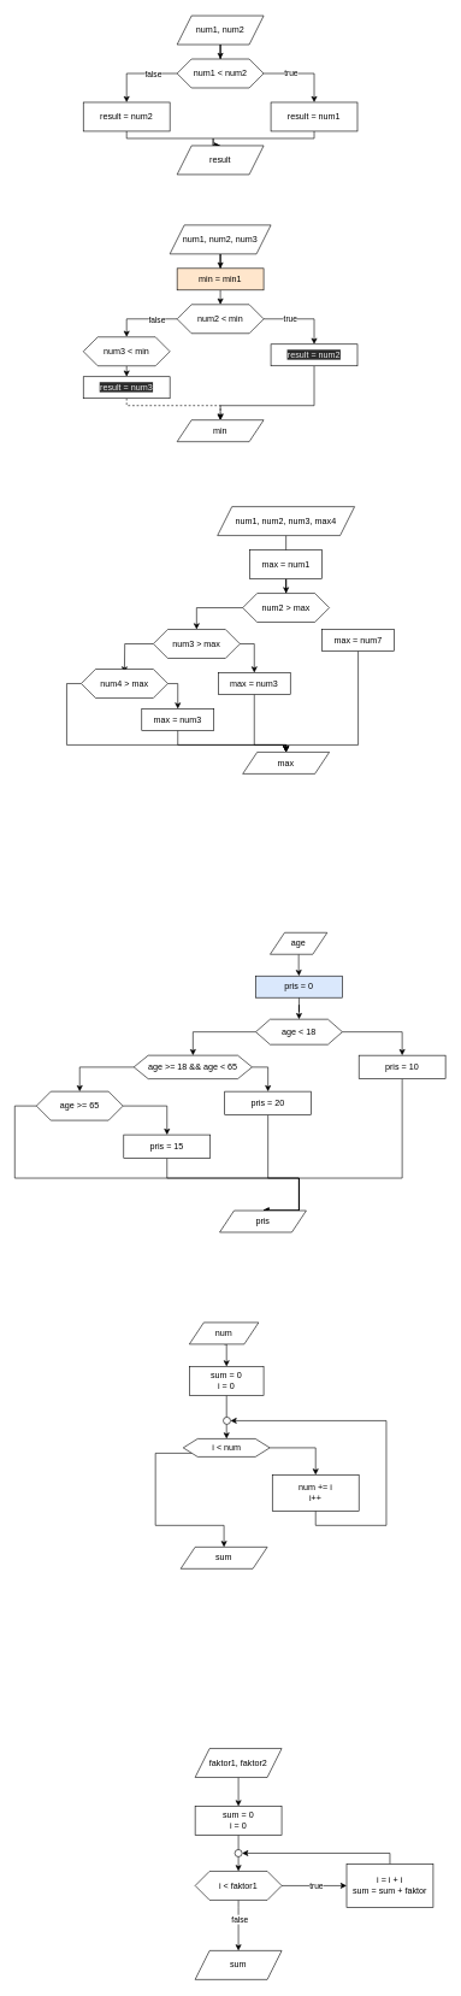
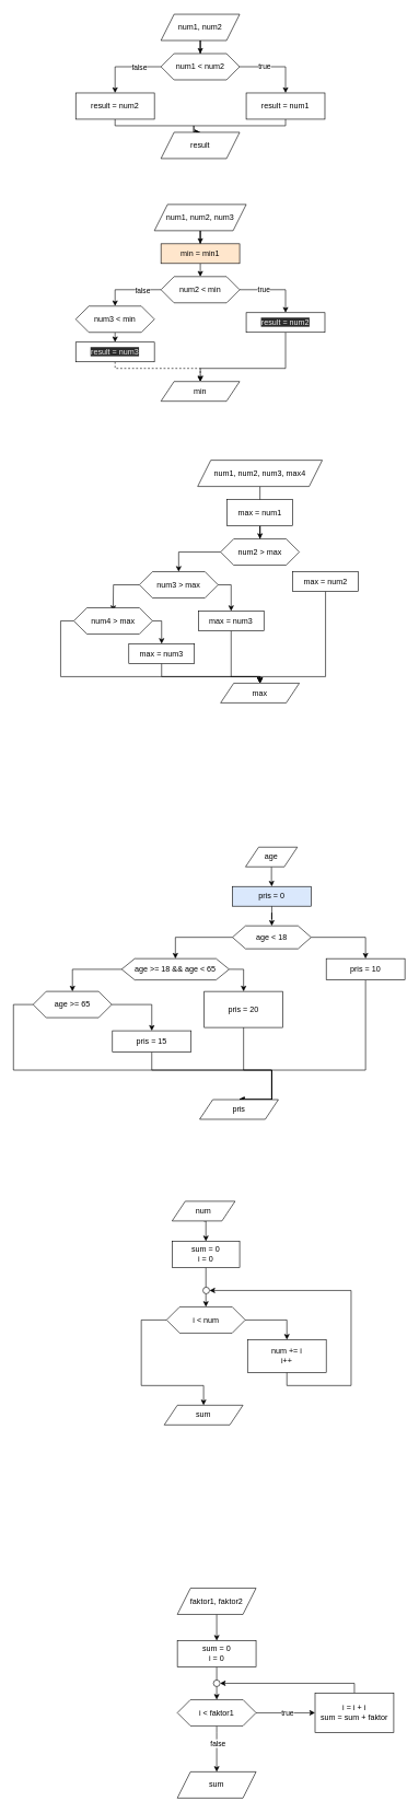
  <mxCell id="0" />
  <mxCell id="1" parent="0" />
  <mxCell id="2" style="edgeStyle=orthogonalEdgeStyle;rounded=0;orthogonalLoop=1;jettySize=auto;html=1;" parent="1" source="3" edge="1"><mxGeometry relative="1" as="geometry"><mxPoint x="396" y="780" as="targetPoint" /></mxGeometry></mxCell>
  <mxCell id="3" value="num1, num2, num3, max4" style="shape=parallelogram;perimeter=parallelogramPerimeter;whiteSpace=wrap;html=1;fixedSize=1;" parent="1" vertex="1"><mxGeometry x="301" y="700" width="190" height="40" as="geometry" /></mxCell>
  <mxCell id="4" style="edgeStyle=orthogonalEdgeStyle;rounded=0;orthogonalLoop=1;jettySize=auto;html=1;" parent="1" source="5" target="7" edge="1"><mxGeometry relative="1" as="geometry" /></mxCell>
  <mxCell id="5" value="max = num1" style="rounded=0;whiteSpace=wrap;html=1;" parent="1" vertex="1"><mxGeometry x="346" y="760" width="100" height="40" as="geometry" /></mxCell>
  <mxCell id="6" value="" style="edgeStyle=orthogonalEdgeStyle;rounded=0;orthogonalLoop=1;jettySize=auto;html=1;" parent="1" source="7" target="54" edge="1"><mxGeometry relative="1" as="geometry" /></mxCell>
  <mxCell id="7" value="num2 &amp;gt; max" style="shape=hexagon;perimeter=hexagonPerimeter2;whiteSpace=wrap;html=1;fixedSize=1;" parent="1" vertex="1"><mxGeometry x="336" y="820" width="120" height="40" as="geometry" /></mxCell>
  <mxCell id="8" style="edgeStyle=orthogonalEdgeStyle;rounded=0;orthogonalLoop=1;jettySize=auto;html=1;exitX=0.5;exitY=1;exitDx=0;exitDy=0;entryX=0.5;entryY=0;entryDx=0;entryDy=0;" edge="1" parent="1" source="9" target="62"><mxGeometry relative="1" as="geometry"><Array as="points"><mxPoint x="496" y="1030" /><mxPoint x="396" y="1030" /></Array></mxGeometry></mxCell>
- <mxCell id="9" value="max = num7" style="rounded=0;whiteSpace=wrap;html=1;" parent="1" vertex="1"><mxGeometry x="446" y="870" width="100" height="30" as="geometry" /></mxCell>
+ <mxCell id="9" value="max = num2" style="rounded=0;whiteSpace=wrap;html=1;" parent="1" vertex="1"><mxGeometry x="446" y="870" width="100" height="30" as="geometry" /></mxCell>
  <mxCell id="10" value="" style="edgeStyle=orthogonalEdgeStyle;rounded=0;orthogonalLoop=1;jettySize=auto;html=1;" parent="1" source="11" target="13" edge="1"><mxGeometry relative="1" as="geometry" /></mxCell>
  <mxCell id="11" value="faktor1, faktor2" style="shape=parallelogram;perimeter=parallelogramPerimeter;whiteSpace=wrap;html=1;fixedSize=1;" parent="1" vertex="1"><mxGeometry x="270" y="2420" width="120" height="40" as="geometry" /></mxCell>
  <mxCell id="12" value="" style="edgeStyle=orthogonalEdgeStyle;rounded=0;orthogonalLoop=1;jettySize=auto;html=1;" parent="1" source="13" target="18" edge="1"><mxGeometry relative="1" as="geometry" /></mxCell>
  <mxCell id="13" value="sum = 0&lt;br&gt;i = 0" style="whiteSpace=wrap;html=1;" parent="1" vertex="1"><mxGeometry x="270" y="2500" width="120" height="40" as="geometry" /></mxCell>
  <mxCell id="14" value="" style="edgeStyle=orthogonalEdgeStyle;rounded=0;orthogonalLoop=1;jettySize=auto;html=1;" parent="1" source="18" target="20" edge="1"><mxGeometry relative="1" as="geometry" /></mxCell>
  <mxCell id="15" value="true" style="edgeLabel;html=1;align=center;verticalAlign=middle;resizable=0;points=[];" parent="14" vertex="1" connectable="0"><mxGeometry x="0.052" relative="1" as="geometry"><mxPoint as="offset" /></mxGeometry></mxCell>
  <mxCell id="16" value="" style="edgeStyle=orthogonalEdgeStyle;rounded=0;orthogonalLoop=1;jettySize=auto;html=1;" parent="1" source="18" target="22" edge="1"><mxGeometry relative="1" as="geometry"><Array as="points"><mxPoint x="330" y="2640" /><mxPoint x="330" y="2640" /></Array></mxGeometry></mxCell>
  <mxCell id="17" value="false" style="edgeLabel;html=1;align=center;verticalAlign=middle;resizable=0;points=[];" parent="16" vertex="1" connectable="0"><mxGeometry x="-0.256" y="1" relative="1" as="geometry"><mxPoint as="offset" /></mxGeometry></mxCell>
  <mxCell id="18" value="i &amp;lt; faktor1" style="shape=hexagon;perimeter=hexagonPerimeter2;whiteSpace=wrap;html=1;fixedSize=1;" parent="1" vertex="1"><mxGeometry x="270" y="2590" width="120" height="40" as="geometry" /></mxCell>
  <mxCell id="19" style="edgeStyle=orthogonalEdgeStyle;rounded=0;orthogonalLoop=1;jettySize=auto;html=1;exitX=0.5;exitY=0;exitDx=0;exitDy=0;entryX=1;entryY=0.5;entryDx=0;entryDy=0;" parent="1" source="20" target="21" edge="1"><mxGeometry relative="1" as="geometry"><Array as="points"><mxPoint x="540" y="2565" /></Array></mxGeometry></mxCell>
  <mxCell id="20" value="i = i + i&lt;br&gt;sum = sum + faktor" style="whiteSpace=wrap;html=1;" parent="1" vertex="1"><mxGeometry x="480" y="2580" width="120" height="60" as="geometry" /></mxCell>
  <mxCell id="21" value="" style="ellipse;whiteSpace=wrap;html=1;aspect=fixed;" parent="1" vertex="1"><mxGeometry x="325" y="2560" width="10" height="10" as="geometry" /></mxCell>
  <mxCell id="22" value="sum" style="shape=parallelogram;perimeter=parallelogramPerimeter;whiteSpace=wrap;html=1;fixedSize=1;" parent="1" vertex="1"><mxGeometry x="270" y="2700" width="120" height="40" as="geometry" /></mxCell>
  <mxCell id="23" value="" style="edgeStyle=orthogonalEdgeStyle;rounded=0;orthogonalLoop=1;jettySize=auto;html=1;" parent="1" source="24" target="29" edge="1"><mxGeometry relative="1" as="geometry" /></mxCell>
  <mxCell id="24" value="num1, num2" style="shape=parallelogram;perimeter=parallelogramPerimeter;whiteSpace=wrap;html=1;fixedSize=1;" parent="1" vertex="1"><mxGeometry x="245" y="20" width="120" height="40" as="geometry" /></mxCell>
  <mxCell id="25" value="" style="edgeStyle=orthogonalEdgeStyle;rounded=0;orthogonalLoop=1;jettySize=auto;html=1;" parent="1" source="29" target="31" edge="1"><mxGeometry relative="1" as="geometry" /></mxCell>
  <mxCell id="26" value="true" style="edgeLabel;html=1;align=center;verticalAlign=middle;resizable=0;points=[];" parent="25" vertex="1" connectable="0"><mxGeometry x="-0.323" y="1" relative="1" as="geometry"><mxPoint as="offset" /></mxGeometry></mxCell>
  <mxCell id="27" style="edgeStyle=orthogonalEdgeStyle;rounded=0;orthogonalLoop=1;jettySize=auto;html=1;exitX=0;exitY=0.5;exitDx=0;exitDy=0;entryX=0.5;entryY=0;entryDx=0;entryDy=0;" parent="1" source="29" target="33" edge="1"><mxGeometry relative="1" as="geometry" /></mxCell>
  <mxCell id="28" value="false" style="edgeLabel;html=1;align=center;verticalAlign=middle;resizable=0;points=[];" parent="27" vertex="1" connectable="0"><mxGeometry x="-0.383" y="1" relative="1" as="geometry"><mxPoint as="offset" /></mxGeometry></mxCell>
  <mxCell id="29" value="num1 &amp;lt; num2" style="shape=hexagon;perimeter=hexagonPerimeter2;whiteSpace=wrap;html=1;fixedSize=1;" parent="1" vertex="1"><mxGeometry x="245" y="80" width="120" height="40" as="geometry" /></mxCell>
  <mxCell id="30" style="edgeStyle=orthogonalEdgeStyle;rounded=0;orthogonalLoop=1;jettySize=auto;html=1;exitX=0.5;exitY=1;exitDx=0;exitDy=0;entryX=0.5;entryY=0;entryDx=0;entryDy=0;" parent="1" source="31" target="34" edge="1"><mxGeometry relative="1" as="geometry"><mxPoint x="295" y="260" as="targetPoint" /><Array as="points"><mxPoint x="435" y="190" /><mxPoint x="295" y="190" /><mxPoint x="295" y="200" /></Array></mxGeometry></mxCell>
  <mxCell id="31" value="result = num1" style="whiteSpace=wrap;html=1;" parent="1" vertex="1"><mxGeometry x="375" y="140" width="120" height="40" as="geometry" /></mxCell>
  <mxCell id="32" style="edgeStyle=orthogonalEdgeStyle;rounded=0;orthogonalLoop=1;jettySize=auto;html=1;entryX=0.5;entryY=0;entryDx=0;entryDy=0;" parent="1" source="33" target="34" edge="1"><mxGeometry relative="1" as="geometry"><Array as="points"><mxPoint x="175" y="190" /><mxPoint x="295" y="190" /><mxPoint x="295" y="200" /></Array></mxGeometry></mxCell>
  <mxCell id="33" value="result = num2" style="whiteSpace=wrap;html=1;" parent="1" vertex="1"><mxGeometry x="115" y="140" width="120" height="40" as="geometry" /></mxCell>
  <mxCell id="34" value="result" style="shape=parallelogram;perimeter=parallelogramPerimeter;whiteSpace=wrap;html=1;fixedSize=1;" parent="1" vertex="1"><mxGeometry x="245" y="200" width="120" height="40" as="geometry" /></mxCell>
  <mxCell id="35" style="edgeStyle=orthogonalEdgeStyle;rounded=0;orthogonalLoop=1;jettySize=auto;html=1;entryX=0.5;entryY=0;entryDx=0;entryDy=0;" parent="1" source="36" target="44" edge="1"><mxGeometry relative="1" as="geometry" /></mxCell>
  <mxCell id="36" value="num1, num2, num3" style="shape=parallelogram;perimeter=parallelogramPerimeter;whiteSpace=wrap;html=1;fixedSize=1;" parent="1" vertex="1"><mxGeometry x="235" y="310" width="140" height="40" as="geometry" /></mxCell>
  <mxCell id="37" value="" style="edgeStyle=orthogonalEdgeStyle;rounded=0;orthogonalLoop=1;jettySize=auto;html=1;entryX=0.5;entryY=0;entryDx=0;entryDy=0;" parent="1" source="41" target="48" edge="1"><mxGeometry relative="1" as="geometry"><mxPoint x="435" y="470" as="targetPoint" /></mxGeometry></mxCell>
  <mxCell id="38" value="true" style="edgeLabel;html=1;align=center;verticalAlign=middle;resizable=0;points=[];" parent="37" vertex="1" connectable="0"><mxGeometry x="-0.323" y="1" relative="1" as="geometry"><mxPoint as="offset" /></mxGeometry></mxCell>
  <mxCell id="39" style="edgeStyle=orthogonalEdgeStyle;rounded=0;orthogonalLoop=1;jettySize=auto;html=1;exitX=0;exitY=0.5;exitDx=0;exitDy=0;entryX=0.5;entryY=0;entryDx=0;entryDy=0;" parent="1" source="41" target="46" edge="1"><mxGeometry relative="1" as="geometry"><mxPoint x="175" y="470" as="targetPoint" /></mxGeometry></mxCell>
  <mxCell id="40" value="false" style="edgeLabel;html=1;align=center;verticalAlign=middle;resizable=0;points=[];" parent="39" vertex="1" connectable="0"><mxGeometry x="-0.383" y="1" relative="1" as="geometry"><mxPoint as="offset" /></mxGeometry></mxCell>
  <mxCell id="41" value="num2 &amp;lt; min" style="shape=hexagon;perimeter=hexagonPerimeter2;whiteSpace=wrap;html=1;fixedSize=1;" parent="1" vertex="1"><mxGeometry x="245" y="420" width="120" height="40" as="geometry" /></mxCell>
  <mxCell id="42" style="edgeStyle=orthogonalEdgeStyle;rounded=0;orthogonalLoop=1;jettySize=auto;html=1;exitX=0.5;exitY=1;exitDx=0;exitDy=0;" parent="1" edge="1"><mxGeometry relative="1" as="geometry"><mxPoint x="175" y="510" as="sourcePoint" /><mxPoint x="175" y="510" as="targetPoint" /></mxGeometry></mxCell>
  <mxCell id="43" style="edgeStyle=orthogonalEdgeStyle;rounded=0;orthogonalLoop=1;jettySize=auto;html=1;exitX=0.5;exitY=1;exitDx=0;exitDy=0;entryX=0.5;entryY=0;entryDx=0;entryDy=0;" parent="1" source="44" target="41" edge="1"><mxGeometry relative="1" as="geometry" /></mxCell>
  <mxCell id="44" value="min = min1" style="rounded=0;whiteSpace=wrap;html=1;fillColor=#ffe6cc;" parent="1" vertex="1"><mxGeometry x="245" y="370" width="120" height="30" as="geometry" /></mxCell>
  <mxCell id="45" style="edgeStyle=orthogonalEdgeStyle;rounded=0;orthogonalLoop=1;jettySize=auto;html=1;exitX=0.5;exitY=1;exitDx=0;exitDy=0;entryX=0.5;entryY=0;entryDx=0;entryDy=0;" parent="1" source="46" target="50" edge="1"><mxGeometry relative="1" as="geometry" /></mxCell>
  <mxCell id="46" value="num3 &amp;lt; min" style="shape=hexagon;perimeter=hexagonPerimeter2;whiteSpace=wrap;html=1;fixedSize=1;" parent="1" vertex="1"><mxGeometry x="115" y="465" width="120" height="40" as="geometry" /></mxCell>
  <mxCell id="47" style="edgeStyle=orthogonalEdgeStyle;rounded=0;orthogonalLoop=1;jettySize=auto;html=1;entryX=0.5;entryY=0;entryDx=0;entryDy=0;" parent="1" source="48" target="51" edge="1"><mxGeometry relative="1" as="geometry"><Array as="points"><mxPoint x="435" y="560" /><mxPoint x="305" y="560" /></Array></mxGeometry></mxCell>
  <mxCell id="48" value="&lt;span style=&quot;color: rgb(240 , 240 , 240) ; font-family: &amp;#34;helvetica&amp;#34; ; font-size: 12px ; font-style: normal ; font-weight: 400 ; letter-spacing: normal ; text-align: center ; text-indent: 0px ; text-transform: none ; word-spacing: 0px ; background-color: rgb(42 , 42 , 42) ; display: inline ; float: none&quot;&gt;result = num2&lt;/span&gt;" style="rounded=0;whiteSpace=wrap;html=1;" parent="1" vertex="1"><mxGeometry x="375" y="475" width="120" height="30" as="geometry" /></mxCell>
  <mxCell id="49" style="edgeStyle=orthogonalEdgeStyle;rounded=0;orthogonalLoop=1;jettySize=auto;html=1;entryX=0.5;entryY=0;entryDx=0;entryDy=0;dashed=1;" parent="1" source="50" target="51" edge="1"><mxGeometry relative="1" as="geometry"><Array as="points"><mxPoint x="175" y="560" /><mxPoint x="305" y="560" /></Array></mxGeometry></mxCell>
  <mxCell id="50" value="&lt;span style=&quot;color: rgb(240 , 240 , 240) ; font-family: &amp;#34;helvetica&amp;#34; ; font-size: 12px ; font-style: normal ; font-weight: 400 ; letter-spacing: normal ; text-align: center ; text-indent: 0px ; text-transform: none ; word-spacing: 0px ; background-color: rgb(42 , 42 , 42) ; display: inline ; float: none&quot;&gt;result = num3&lt;/span&gt;" style="rounded=0;whiteSpace=wrap;html=1;" parent="1" vertex="1"><mxGeometry x="115" y="520" width="120" height="30" as="geometry" /></mxCell>
  <mxCell id="51" value="min" style="shape=parallelogram;perimeter=parallelogramPerimeter;whiteSpace=wrap;html=1;fixedSize=1;" parent="1" vertex="1"><mxGeometry x="245" y="580" width="120" height="30" as="geometry" /></mxCell>
  <mxCell id="52" style="edgeStyle=orthogonalEdgeStyle;rounded=0;orthogonalLoop=1;jettySize=auto;html=1;entryX=0.5;entryY=0;entryDx=0;entryDy=0;" edge="1" parent="1" source="54" target="56"><mxGeometry relative="1" as="geometry"><Array as="points"><mxPoint x="352" y="890" /></Array></mxGeometry></mxCell>
  <mxCell id="53" style="edgeStyle=orthogonalEdgeStyle;rounded=0;orthogonalLoop=1;jettySize=auto;html=1;" edge="1" parent="1" source="54"><mxGeometry relative="1" as="geometry"><mxPoint x="172" y="930" as="targetPoint" /></mxGeometry></mxCell>
  <mxCell id="54" value="num3 &amp;gt; max" style="shape=hexagon;perimeter=hexagonPerimeter2;whiteSpace=wrap;html=1;fixedSize=1;" parent="1" vertex="1"><mxGeometry x="212" y="870" width="120" height="40" as="geometry" /></mxCell>
  <mxCell id="55" style="edgeStyle=orthogonalEdgeStyle;rounded=0;orthogonalLoop=1;jettySize=auto;html=1;entryX=0.5;entryY=0;entryDx=0;entryDy=0;" edge="1" parent="1" source="56" target="62"><mxGeometry relative="1" as="geometry"><Array as="points"><mxPoint x="352" y="1030" /><mxPoint x="396" y="1030" /></Array></mxGeometry></mxCell>
  <mxCell id="56" value="max = num3" style="rounded=0;whiteSpace=wrap;html=1;" vertex="1" parent="1"><mxGeometry x="302" y="930" width="100" height="30" as="geometry" /></mxCell>
  <mxCell id="57" style="edgeStyle=orthogonalEdgeStyle;rounded=0;orthogonalLoop=1;jettySize=auto;html=1;entryX=0.5;entryY=0;entryDx=0;entryDy=0;" edge="1" parent="1" source="59" target="61"><mxGeometry relative="1" as="geometry"><Array as="points"><mxPoint x="246" y="945" /></Array></mxGeometry></mxCell>
  <mxCell id="58" style="edgeStyle=orthogonalEdgeStyle;rounded=0;orthogonalLoop=1;jettySize=auto;html=1;entryX=0.5;entryY=0;entryDx=0;entryDy=0;" edge="1" parent="1" source="59" target="62"><mxGeometry relative="1" as="geometry"><mxPoint x="282" y="1070" as="targetPoint" /><Array as="points"><mxPoint x="92" y="945" /><mxPoint x="92" y="1030" /><mxPoint x="396" y="1030" /></Array></mxGeometry></mxCell>
  <mxCell id="59" value="num4 &amp;gt; max" style="shape=hexagon;perimeter=hexagonPerimeter2;whiteSpace=wrap;html=1;fixedSize=1;" vertex="1" parent="1"><mxGeometry x="112" y="925" width="120" height="40" as="geometry" /></mxCell>
  <mxCell id="60" style="edgeStyle=orthogonalEdgeStyle;rounded=0;orthogonalLoop=1;jettySize=auto;html=1;entryX=0.5;entryY=0;entryDx=0;entryDy=0;" edge="1" parent="1" source="61" target="62"><mxGeometry relative="1" as="geometry"><mxPoint x="272" y="1060" as="targetPoint" /><Array as="points"><mxPoint x="246" y="1030" /><mxPoint x="396" y="1030" /></Array></mxGeometry></mxCell>
  <mxCell id="61" value="max = num3" style="rounded=0;whiteSpace=wrap;html=1;" vertex="1" parent="1"><mxGeometry x="196" y="980" width="100" height="30" as="geometry" /></mxCell>
  <mxCell id="62" value="max" style="shape=parallelogram;perimeter=parallelogramPerimeter;whiteSpace=wrap;html=1;fixedSize=1;" vertex="1" parent="1"><mxGeometry x="336" y="1040" width="120" height="30" as="geometry" /></mxCell>
  <mxCell id="63" value="" style="edgeStyle=orthogonalEdgeStyle;rounded=0;orthogonalLoop=1;jettySize=auto;html=1;" edge="1" parent="1" source="64" target="66"><mxGeometry relative="1" as="geometry" /></mxCell>
  <mxCell id="64" value="age" style="shape=parallelogram;perimeter=parallelogramPerimeter;whiteSpace=wrap;html=1;fixedSize=1;" vertex="1" parent="1"><mxGeometry x="374" y="1290" width="79" height="30" as="geometry" /></mxCell>
  <mxCell id="65" value="" style="edgeStyle=orthogonalEdgeStyle;rounded=0;orthogonalLoop=1;jettySize=auto;html=1;" edge="1" parent="1" source="66" target="69"><mxGeometry relative="1" as="geometry" /></mxCell>
  <mxCell id="66" value="pris = 0" style="whiteSpace=wrap;html=1;fillColor=#dae8fc;" vertex="1" parent="1"><mxGeometry x="354" y="1350" width="120" height="30" as="geometry" /></mxCell>
  <mxCell id="67" value="" style="edgeStyle=orthogonalEdgeStyle;rounded=0;orthogonalLoop=1;jettySize=auto;html=1;" edge="1" parent="1" source="69" target="71"><mxGeometry relative="1" as="geometry" /></mxCell>
  <mxCell id="68" value="" style="edgeStyle=orthogonalEdgeStyle;rounded=0;orthogonalLoop=1;jettySize=auto;html=1;" edge="1" parent="1" source="69" target="74"><mxGeometry relative="1" as="geometry" /></mxCell>
  <mxCell id="69" value="age &amp;lt; 18" style="shape=hexagon;perimeter=hexagonPerimeter2;whiteSpace=wrap;html=1;fixedSize=1;" vertex="1" parent="1"><mxGeometry x="354" y="1410" width="120" height="35" as="geometry" /></mxCell>
  <mxCell id="70" style="edgeStyle=orthogonalEdgeStyle;rounded=0;orthogonalLoop=1;jettySize=auto;html=1;exitX=0.5;exitY=1;exitDx=0;exitDy=0;entryX=0.5;entryY=0;entryDx=0;entryDy=0;" edge="1" parent="1" source="71" target="82"><mxGeometry relative="1" as="geometry"><Array as="points"><mxPoint x="557" y="1630" /><mxPoint x="414" y="1630" /></Array></mxGeometry></mxCell>
  <mxCell id="71" value="pris = 10" style="whiteSpace=wrap;html=1;" vertex="1" parent="1"><mxGeometry x="497" y="1460" width="120" height="32.5" as="geometry" /></mxCell>
  <mxCell id="72" style="edgeStyle=orthogonalEdgeStyle;rounded=0;orthogonalLoop=1;jettySize=auto;html=1;exitX=1;exitY=0.5;exitDx=0;exitDy=0;entryX=0.5;entryY=0;entryDx=0;entryDy=0;" edge="1" parent="1" source="74" target="76"><mxGeometry relative="1" as="geometry" /></mxCell>
  <mxCell id="73" style="edgeStyle=orthogonalEdgeStyle;rounded=0;orthogonalLoop=1;jettySize=auto;html=1;entryX=0.5;entryY=0;entryDx=0;entryDy=0;" edge="1" parent="1" source="74" target="79"><mxGeometry relative="1" as="geometry" /></mxCell>
  <mxCell id="74" value="age &amp;gt;= 18 &amp;amp;&amp;amp; age &amp;lt; 65" style="shape=hexagon;perimeter=hexagonPerimeter2;whiteSpace=wrap;html=1;fixedSize=1;" vertex="1" parent="1"><mxGeometry x="185" y="1460" width="164" height="32.5" as="geometry" /></mxCell>
  <mxCell id="75" style="edgeStyle=orthogonalEdgeStyle;rounded=0;orthogonalLoop=1;jettySize=auto;html=1;exitX=0.5;exitY=1;exitDx=0;exitDy=0;entryX=0.5;entryY=0;entryDx=0;entryDy=0;" edge="1" parent="1" source="76" target="82"><mxGeometry relative="1" as="geometry"><mxPoint x="390" y="1620" as="targetPoint" /><Array as="points"><mxPoint x="371" y="1630" /><mxPoint x="414" y="1630" /></Array></mxGeometry></mxCell>
- <mxCell id="76" value="pris = 20" style="whiteSpace=wrap;html=1;" vertex="1" parent="1"><mxGeometry x="311" y="1510" width="120" height="32.5" as="geometry" /></mxCell>
+ <mxCell id="76" value="pris = 20" style="whiteSpace=wrap;html=1;" vertex="1" parent="1"><mxGeometry x="311" y="1510" width="120" height="55" as="geometry" /></mxCell>
  <mxCell id="77" style="edgeStyle=orthogonalEdgeStyle;rounded=0;orthogonalLoop=1;jettySize=auto;html=1;entryX=0.5;entryY=0;entryDx=0;entryDy=0;" edge="1" parent="1" source="79" target="81"><mxGeometry relative="1" as="geometry" /></mxCell>
  <mxCell id="78" style="edgeStyle=orthogonalEdgeStyle;rounded=0;orthogonalLoop=1;jettySize=auto;html=1;entryX=0.5;entryY=0;entryDx=0;entryDy=0;" edge="1" parent="1" source="79" target="82"><mxGeometry relative="1" as="geometry"><mxPoint x="400" y="1630" as="targetPoint" /><Array as="points"><mxPoint x="20" y="1530" /><mxPoint x="20" y="1630" /><mxPoint x="414" y="1630" /></Array></mxGeometry></mxCell>
  <mxCell id="79" value="age &amp;gt;= 65" style="shape=hexagon;perimeter=hexagonPerimeter2;whiteSpace=wrap;html=1;fixedSize=1;" vertex="1" parent="1"><mxGeometry x="50" y="1510" width="120" height="40" as="geometry" /></mxCell>
  <mxCell id="80" style="edgeStyle=orthogonalEdgeStyle;rounded=0;orthogonalLoop=1;jettySize=auto;html=1;entryX=0.5;entryY=0;entryDx=0;entryDy=0;" edge="1" parent="1" source="81" target="82"><mxGeometry relative="1" as="geometry"><Array as="points"><mxPoint x="231" y="1630" /><mxPoint x="414" y="1630" /></Array></mxGeometry></mxCell>
  <mxCell id="81" value="pris = 15" style="whiteSpace=wrap;html=1;" vertex="1" parent="1"><mxGeometry x="171" y="1570" width="120" height="32.5" as="geometry" /></mxCell>
  <mxCell id="82" value="pris" style="shape=parallelogram;perimeter=parallelogramPerimeter;whiteSpace=wrap;html=1;fixedSize=1;" vertex="1" parent="1"><mxGeometry x="304" y="1675" width="120" height="30" as="geometry" /></mxCell>
  <mxCell id="83" style="edgeStyle=orthogonalEdgeStyle;rounded=0;orthogonalLoop=1;jettySize=auto;html=1;exitX=0.5;exitY=1;exitDx=0;exitDy=0;entryX=0.5;entryY=0;entryDx=0;entryDy=0;" edge="1" parent="1" source="84" target="86"><mxGeometry relative="1" as="geometry" /></mxCell>
  <mxCell id="84" value="num" style="shape=parallelogram;perimeter=parallelogramPerimeter;whiteSpace=wrap;html=1;fixedSize=1;" vertex="1" parent="1"><mxGeometry x="262" y="1830" width="96" height="30" as="geometry" /></mxCell>
  <mxCell id="85" value="" style="edgeStyle=orthogonalEdgeStyle;rounded=0;orthogonalLoop=1;jettySize=auto;html=1;" edge="1" parent="1" source="86" target="89"><mxGeometry relative="1" as="geometry" /></mxCell>
  <mxCell id="86" value="sum = 0&lt;br&gt;i = 0" style="whiteSpace=wrap;html=1;" vertex="1" parent="1"><mxGeometry x="262" y="1891" width="103" height="40" as="geometry" /></mxCell>
  <mxCell id="87" value="" style="edgeStyle=orthogonalEdgeStyle;rounded=0;orthogonalLoop=1;jettySize=auto;html=1;" edge="1" parent="1" source="89" target="91"><mxGeometry relative="1" as="geometry" /></mxCell>
  <mxCell id="88" style="edgeStyle=orthogonalEdgeStyle;rounded=0;orthogonalLoop=1;jettySize=auto;html=1;entryX=0.5;entryY=0;entryDx=0;entryDy=0;" edge="1" parent="1" source="89" target="93"><mxGeometry relative="1" as="geometry"><mxPoint x="225" y="2101" as="targetPoint" /><Array as="points"><mxPoint x="215" y="2011" /><mxPoint x="215" y="2111" /><mxPoint x="310" y="2111" /></Array></mxGeometry></mxCell>
- <mxCell id="89" value="i &amp;lt; num" style="shape=hexagon;perimeter=hexagonPerimeter2;whiteSpace=wrap;html=1;fixedSize=1;" vertex="1" parent="1"><mxGeometry x="253.5" y="1991" width="120" height="25" as="geometry" /></mxCell>
+ <mxCell id="89" value="i &amp;lt; num" style="shape=hexagon;perimeter=hexagonPerimeter2;whiteSpace=wrap;html=1;fixedSize=1;" vertex="1" parent="1"><mxGeometry x="253.5" y="1991" width="120" height="40" as="geometry" /></mxCell>
  <mxCell id="90" style="edgeStyle=orthogonalEdgeStyle;rounded=0;orthogonalLoop=1;jettySize=auto;html=1;entryX=1;entryY=0.5;entryDx=0;entryDy=0;" edge="1" parent="1" source="91" target="92"><mxGeometry relative="1" as="geometry"><mxPoint x="395" y="1961" as="targetPoint" /><Array as="points"><mxPoint x="437" y="2111" /><mxPoint x="535" y="2111" /><mxPoint x="535" y="1966" /></Array></mxGeometry></mxCell>
  <mxCell id="91" value="num += i&lt;br&gt;i++" style="whiteSpace=wrap;html=1;" vertex="1" parent="1"><mxGeometry x="377" y="2041" width="120" height="50" as="geometry" /></mxCell>
  <mxCell id="92" value="" style="ellipse;whiteSpace=wrap;html=1;aspect=fixed;" vertex="1" parent="1"><mxGeometry x="309" y="1961" width="10" height="10" as="geometry" /></mxCell>
  <mxCell id="93" value="sum" style="shape=parallelogram;perimeter=parallelogramPerimeter;whiteSpace=wrap;html=1;fixedSize=1;" vertex="1" parent="1"><mxGeometry x="250" y="2141" width="120" height="30" as="geometry" /></mxCell>
